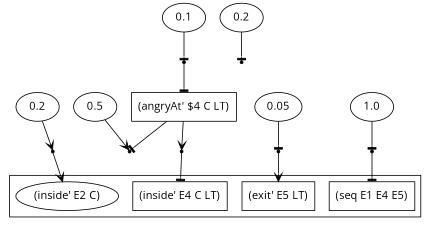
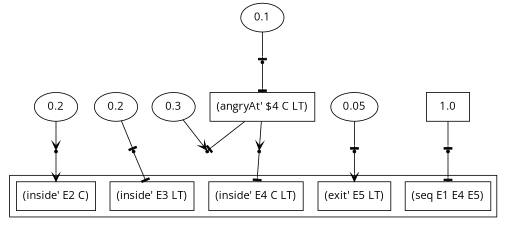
  digraph {
    fontname="Open Sans"
    rankdir=TB
    node [fontname="Open Sans" shape=point]
    edge [arrowhead=tee fontname="Open Sans"]
-   n1 [label="(inside' E2 C)" shape=ellipse]
+   n1 [label="(inside' E2 C)" shape=box]
+   n2 [label="(inside' E3 LT)" shape=box]
    n3 [label="(inside' E4 C LT)" shape=box]
    n4 [label="(exit' E5 LT)" shape=box]
    n5 [label="(seq E1 E4 E5)" shape=box]
-   n6 [label=0.5 shape=""]
+   n6 [label=0.3 shape=""]
    r0
    n8 [label=0.1 shape=""]
    r1
    n10 [label="(angryAt' $4 C LT)" shape=box]
    n11 [label=0.2 shape=""]
    r2
    n13 [label=0.2 shape=""]
    r3
    r4
    n16 [label=0.05 shape=""]
    r5
-   n18 [label=1.0 shape=""]
+   n18 [label=1.0 shape=box]
    r6
    subgraph cluster_1 {
      n1
+     n2
      n3
      n4
      n5
    }
    n6 -> r0 [arrowhead=vee]
    n8 -> r1
    r1 -> n10
    n10 -> r0
    n10 -> r4 [arrowhead=vee]
    n11 -> r2 [arrowhead=vee]
    r2 -> n1 [arrowhead=vee]
    n13 -> r3
+   r3 -> n2
    r4 -> n3
    n16 -> r5
    r5 -> n4 [arrowhead=vee]
    n18 -> r6
    r6 -> n5
  }
